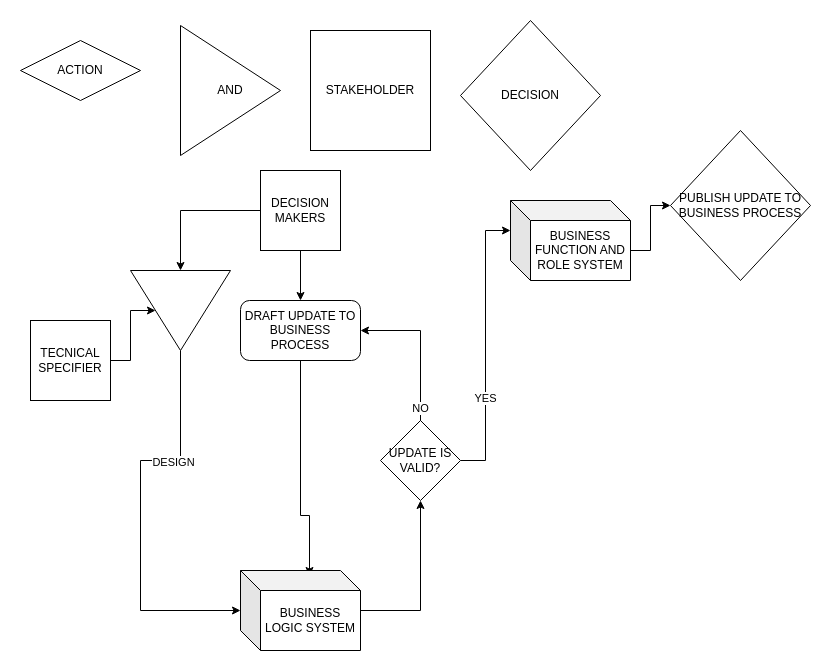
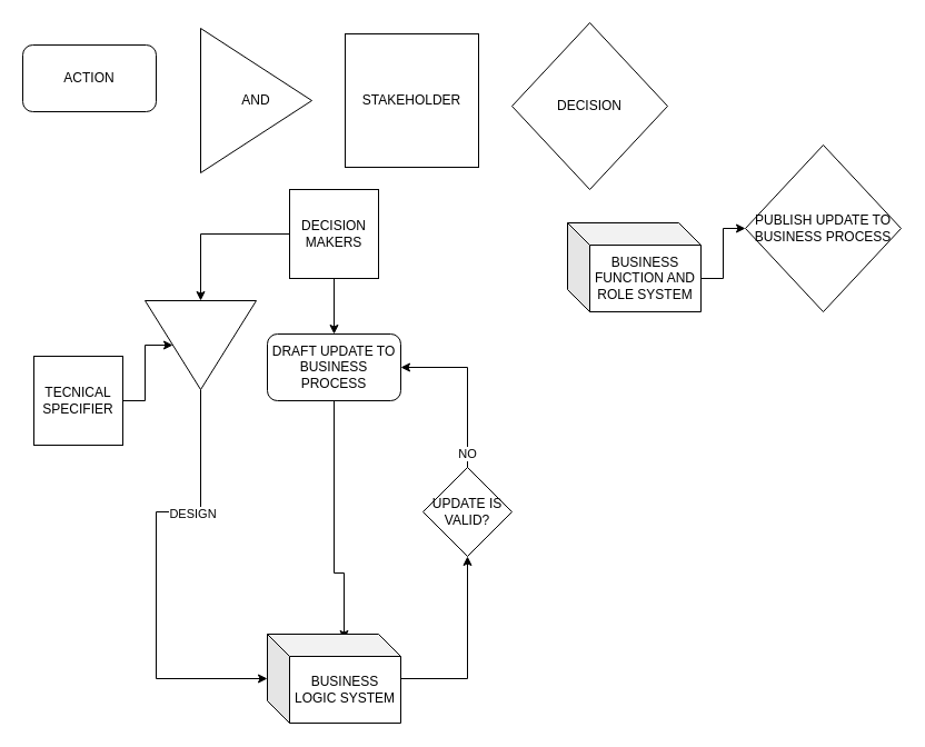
  <mxCell id="0" />
  <mxCell id="1" parent="0" />
  <mxCell id="2" value="PUBLISH UPDATE TO BUSINESS PROCESS" style="rhombus;whiteSpace=wrap;html=1;" parent="1" vertex="1"><mxGeometry x="670" y="130" width="140" height="150" as="geometry" /></mxCell>
  <mxCell id="3" style="edgeStyle=orthogonalEdgeStyle;rounded=0;orthogonalLoop=1;jettySize=auto;html=1;entryX=0;entryY=0.5;entryDx=0;entryDy=0;exitX=0;exitY=0;exitDx=120;exitDy=50;exitPerimeter=0;" parent="1" source="25" target="2" edge="1"><mxGeometry relative="1" as="geometry"><mxPoint x="520" y="320" as="sourcePoint" /></mxGeometry></mxCell>
  <mxCell id="4" style="edgeStyle=orthogonalEdgeStyle;rounded=0;orthogonalLoop=1;jettySize=auto;html=1;entryX=0.5;entryY=0;entryDx=0;entryDy=0;" parent="1" source="6" target="8" edge="1"><mxGeometry relative="1" as="geometry" /></mxCell>
  <mxCell id="5" style="edgeStyle=orthogonalEdgeStyle;rounded=0;orthogonalLoop=1;jettySize=auto;html=1;entryX=0;entryY=0.5;entryDx=0;entryDy=0;" edge="1" parent="1" source="6" target="18"><mxGeometry relative="1" as="geometry"><mxPoint x="200" y="290" as="targetPoint" /></mxGeometry></mxCell>
  <mxCell id="6" value="DECISION MAKERS" style="whiteSpace=wrap;html=1;aspect=fixed;" parent="1" vertex="1"><mxGeometry x="260" y="170" width="80" height="80" as="geometry" /></mxCell>
  <mxCell id="7" style="edgeStyle=orthogonalEdgeStyle;rounded=0;orthogonalLoop=1;jettySize=auto;html=1;entryX=0.575;entryY=0.063;entryDx=0;entryDy=0;entryPerimeter=0;" parent="1" source="8" target="24" edge="1"><mxGeometry relative="1" as="geometry"><mxPoint x="300" y="420" as="targetPoint" /><Array as="points"><mxPoint x="300" y="515" /><mxPoint x="309" y="515" /></Array></mxGeometry></mxCell>
  <mxCell id="8" value="DRAFT UPDATE TO BUSINESS PROCESS" style="rounded=1;whiteSpace=wrap;html=1;" parent="1" vertex="1"><mxGeometry x="240" y="300" width="120" height="60" as="geometry" /></mxCell>
  <mxCell id="9" style="edgeStyle=orthogonalEdgeStyle;rounded=0;orthogonalLoop=1;jettySize=auto;html=1;entryX=1;entryY=0.5;entryDx=0;entryDy=0;exitX=0.563;exitY=0.1;exitDx=0;exitDy=0;exitPerimeter=0;" parent="1" source="13" target="8" edge="1"><mxGeometry relative="1" as="geometry"><mxPoint x="410" y="540" as="sourcePoint" /><Array as="points"><mxPoint x="420" y="428" /><mxPoint x="420" y="330" /></Array></mxGeometry></mxCell>
  <mxCell id="10" value="NO" style="edgeLabel;html=1;align=center;verticalAlign=middle;resizable=0;points=[];" parent="9" vertex="1" connectable="0"><mxGeometry x="-0.678" y="1" relative="1" as="geometry"><mxPoint as="offset" /></mxGeometry></mxCell>
- <mxCell id="11" style="edgeStyle=orthogonalEdgeStyle;rounded=0;orthogonalLoop=1;jettySize=auto;html=1;entryX=0;entryY=0;entryDx=0;entryDy=30;exitX=1;exitY=0.5;exitDx=0;exitDy=0;entryPerimeter=0;" parent="1" source="13" target="25" edge="1"><mxGeometry relative="1" as="geometry"><mxPoint x="480" y="360" as="targetPoint" /></mxGeometry></mxCell>
- <mxCell id="12" value="YES" style="edgeLabel;html=1;align=center;verticalAlign=middle;resizable=0;points=[];" parent="11" vertex="1" connectable="0"><mxGeometry x="-0.373" y="1" relative="1" as="geometry"><mxPoint as="offset" /></mxGeometry></mxCell>
  <mxCell id="13" value="UPDATE IS VALID?" style="rhombus;whiteSpace=wrap;html=1;" parent="1" vertex="1"><mxGeometry x="380" y="420" width="80" height="80" as="geometry" /></mxCell>
  <mxCell id="14" style="edgeStyle=orthogonalEdgeStyle;rounded=0;orthogonalLoop=1;jettySize=auto;html=1;entryX=0.5;entryY=1;entryDx=0;entryDy=0;" edge="1" parent="1" source="15" target="18"><mxGeometry relative="1" as="geometry" /></mxCell>
  <mxCell id="15" value="TECNICAL SPECIFIER" style="whiteSpace=wrap;html=1;aspect=fixed;" vertex="1" parent="1"><mxGeometry x="30" y="320" width="80" height="80" as="geometry" /></mxCell>
  <mxCell id="16" style="edgeStyle=orthogonalEdgeStyle;rounded=0;orthogonalLoop=1;jettySize=auto;html=1;" edge="1" parent="1" source="18" target="24"><mxGeometry relative="1" as="geometry"><mxPoint x="260" y="460" as="targetPoint" /><Array as="points"><mxPoint x="180" y="460" /><mxPoint x="140" y="460" /></Array></mxGeometry></mxCell>
  <mxCell id="17" value="DESIGN" style="edgeLabel;html=1;align=center;verticalAlign=middle;resizable=0;points=[];" vertex="1" connectable="0" parent="16"><mxGeometry x="-0.41" y="1" relative="1" as="geometry"><mxPoint as="offset" /></mxGeometry></mxCell>
  <mxCell id="18" value="" style="triangle;whiteSpace=wrap;html=1;rotation=90;" vertex="1" parent="1"><mxGeometry x="140" y="260" width="80" height="100" as="geometry" /></mxCell>
- <mxCell id="19" value="ACTION" style="rhombus;whiteSpace=wrap;html=1;" vertex="1" parent="1"><mxGeometry x="20" y="40" width="120" height="60" as="geometry" /></mxCell>
+ <mxCell id="19" value="ACTION" style="rounded=1;whiteSpace=wrap;html=1;" vertex="1" parent="1"><mxGeometry x="20" y="40" width="120" height="60" as="geometry" /></mxCell>
  <mxCell id="20" value="AND" style="triangle;whiteSpace=wrap;html=1;rotation=0;" vertex="1" parent="1"><mxGeometry x="180" y="25" width="100" height="130" as="geometry" /></mxCell>
  <mxCell id="21" value="STAKEHOLDER" style="whiteSpace=wrap;html=1;aspect=fixed;" vertex="1" parent="1"><mxGeometry x="310" y="30" width="120" height="120" as="geometry" /></mxCell>
  <mxCell id="22" value="DECISION" style="rhombus;whiteSpace=wrap;html=1;" vertex="1" parent="1"><mxGeometry x="460" y="20" width="140" height="150" as="geometry" /></mxCell>
  <mxCell id="23" style="edgeStyle=orthogonalEdgeStyle;rounded=0;orthogonalLoop=1;jettySize=auto;html=1;" edge="1" parent="1" source="24" target="13"><mxGeometry relative="1" as="geometry"><mxPoint x="300" y="530" as="targetPoint" /></mxGeometry></mxCell>
  <mxCell id="24" value="BUSINESS LOGIC SYSTEM" style="shape=cube;whiteSpace=wrap;html=1;boundedLbl=1;backgroundOutline=1;darkOpacity=0.05;darkOpacity2=0.1;" vertex="1" parent="1"><mxGeometry x="240" y="570" width="120" height="80" as="geometry" /></mxCell>
  <mxCell id="25" value="BUSINESS FUNCTION AND ROLE SYSTEM" style="shape=cube;whiteSpace=wrap;html=1;boundedLbl=1;backgroundOutline=1;darkOpacity=0.05;darkOpacity2=0.1;" vertex="1" parent="1"><mxGeometry x="510" y="200" width="120" height="80" as="geometry" /></mxCell>
